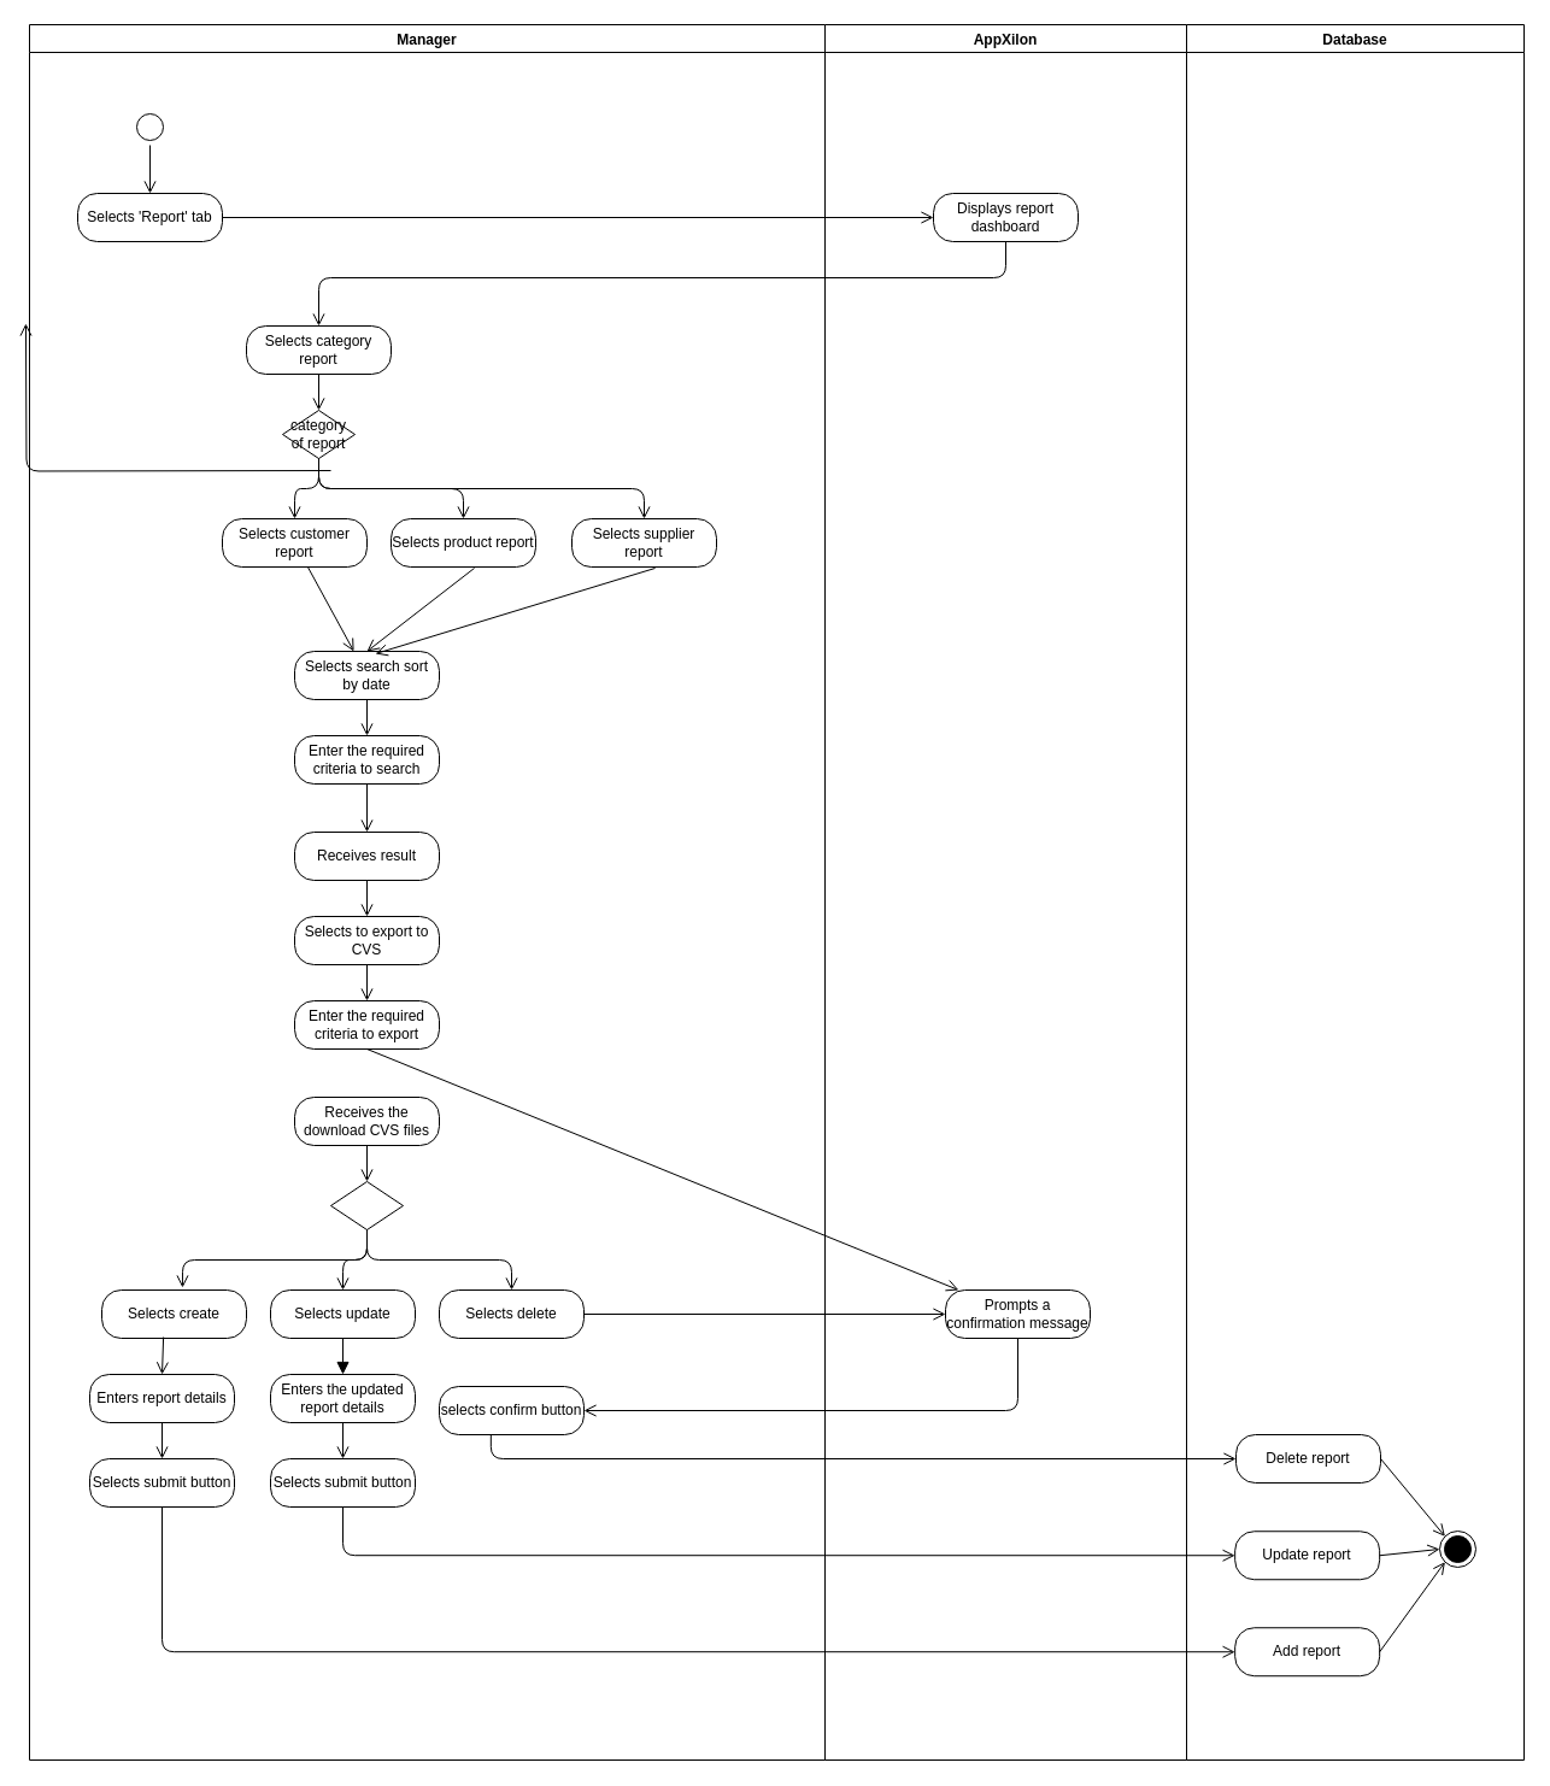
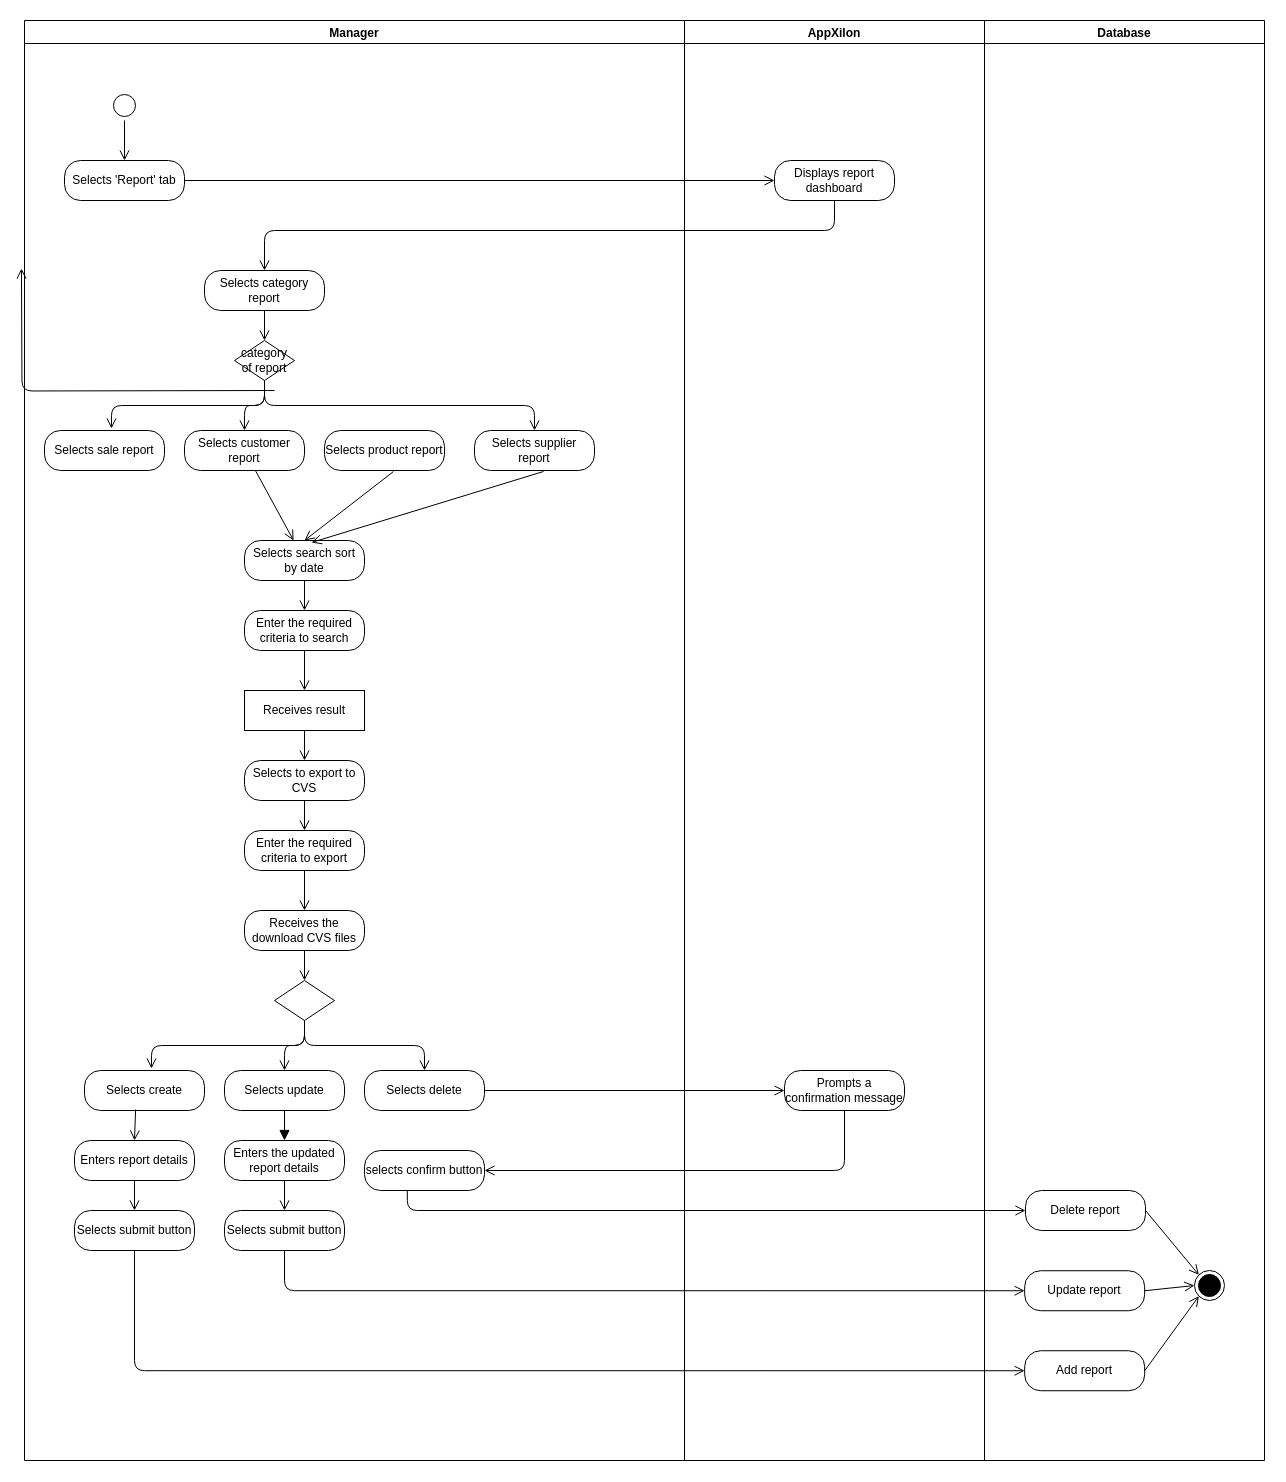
  <mxCell id="0" />
  <mxCell id="1" parent="0" />
  <mxCell id="2" value="AppXilon" style="swimlane;" vertex="1" parent="1"><mxGeometry x="684" y="20" width="300" height="1440" as="geometry" /></mxCell>
  <mxCell id="3" value="Displays report dashboard" style="rounded=1;whiteSpace=wrap;html=1;arcSize=40;fontColor=#000000;fillColor=#FFFFFF;" vertex="1" parent="2"><mxGeometry x="90" y="140" width="120" height="40" as="geometry" /></mxCell>
  <mxCell id="4" value="Prompts a confirmation message" style="rounded=1;whiteSpace=wrap;html=1;arcSize=40;fontColor=#000000;fillColor=#FFFFFF;" vertex="1" parent="2"><mxGeometry x="100" y="1050" width="120" height="40" as="geometry" /></mxCell>
  <mxCell id="5" value="Manager" style="swimlane;fillColor=#FFFFFF;" vertex="1" parent="1"><mxGeometry x="24" y="20" width="660" height="1440" as="geometry" /></mxCell>
  <mxCell id="6" value="" style="ellipse;html=1;shape=startState;fillColor=#FFFFFF;" vertex="1" parent="5"><mxGeometry x="85" y="70" width="30" height="30" as="geometry" /></mxCell>
  <mxCell id="7" value="" style="edgeStyle=orthogonalEdgeStyle;html=1;verticalAlign=bottom;endArrow=open;endSize=8;" edge="1" parent="5" source="6" target="8"><mxGeometry relative="1" as="geometry"><mxPoint x="100" y="160" as="targetPoint" /></mxGeometry></mxCell>
  <mxCell id="8" value="Selects 'Report' tab" style="rounded=1;whiteSpace=wrap;html=1;arcSize=40;fontColor=#000000;fillColor=#FFFFFF;" vertex="1" parent="5"><mxGeometry x="40" y="140" width="120" height="40" as="geometry" /></mxCell>
  <mxCell id="9" value="Selects category report" style="rounded=1;whiteSpace=wrap;html=1;arcSize=40;fontColor=#000000;fillColor=#FFFFFF;" vertex="1" parent="5"><mxGeometry x="180" y="250" width="120" height="40" as="geometry" /></mxCell>
  <mxCell id="10" value="Enter the required criteria to search" style="rounded=1;whiteSpace=wrap;html=1;arcSize=40;fontColor=#000000;fillColor=#FFFFFF;" vertex="1" parent="5"><mxGeometry x="220" y="590" width="120" height="40" as="geometry" /></mxCell>
  <mxCell id="11" value="category of report" style="rhombus;whiteSpace=wrap;html=1;" vertex="1" parent="5"><mxGeometry x="210" y="320" width="60" height="40" as="geometry" /></mxCell>
  <mxCell id="12" value="" style="edgeStyle=orthogonalEdgeStyle;html=1;verticalAlign=bottom;endArrow=open;endSize=8;exitX=0.5;exitY=1;exitDx=0;exitDy=0;entryX=0.5;entryY=0;entryDx=0;entryDy=0;" edge="1" parent="5" source="9" target="11"><mxGeometry relative="1" as="geometry"><mxPoint x="100" y="330" as="targetPoint" /><mxPoint x="170" y="170" as="sourcePoint" /></mxGeometry></mxCell>
  <mxCell id="13" value="Selects product report" style="rounded=1;whiteSpace=wrap;html=1;arcSize=40;fontColor=#000000;fillColor=#FFFFFF;" vertex="1" parent="5"><mxGeometry x="300" y="410" width="120" height="40" as="geometry" /></mxCell>
- <mxCell id="14" value="" style="edgeStyle=orthogonalEdgeStyle;html=1;verticalAlign=bottom;endArrow=open;endSize=8;exitX=0.5;exitY=1;exitDx=0;exitDy=0;" edge="1" parent="5" source="11" target="13"><mxGeometry relative="1" as="geometry"><mxPoint x="106.96" y="428" as="targetPoint" /><mxPoint x="120" y="380" as="sourcePoint" /></mxGeometry></mxCell>
  <mxCell id="15" value="Selects search sort by date" style="rounded=1;whiteSpace=wrap;html=1;arcSize=40;fontColor=#000000;fillColor=#FFFFFF;" vertex="1" parent="5"><mxGeometry x="220" y="520" width="120" height="40" as="geometry" /></mxCell>
  <mxCell id="16" value="" style="html=1;verticalAlign=bottom;endArrow=open;endSize=8;entryX=0.5;entryY=0;entryDx=0;entryDy=0;" edge="1" parent="5" source="15" target="10"><mxGeometry relative="1" as="geometry"><mxPoint x="90" y="700" as="targetPoint" /><mxPoint x="99.5" y="630" as="sourcePoint" /></mxGeometry></mxCell>
  <mxCell id="17" value="" style="html=1;verticalAlign=bottom;endArrow=open;endSize=8;exitX=0.575;exitY=1.025;exitDx=0;exitDy=0;exitPerimeter=0;entryX=0.5;entryY=0;entryDx=0;entryDy=0;" edge="1" parent="5" source="13" target="15"><mxGeometry relative="1" as="geometry"><mxPoint x="290" y="570" as="targetPoint" /><mxPoint x="140" y="400" as="sourcePoint" /></mxGeometry></mxCell>
  <mxCell id="18" value="Enters the updated report details" style="rounded=1;whiteSpace=wrap;html=1;arcSize=40;fontColor=#000000;fillColor=#FFFFFF;" vertex="1" parent="5"><mxGeometry x="200" y="1120" width="120" height="40" as="geometry" /></mxCell>
  <mxCell id="19" value="selects confirm button" style="rounded=1;whiteSpace=wrap;html=1;arcSize=40;fontColor=#000000;fillColor=#FFFFFF;" vertex="1" parent="5"><mxGeometry x="340" y="1130" width="120" height="40" as="geometry" /></mxCell>
  <mxCell id="20" value="Selects submit button" style="rounded=1;whiteSpace=wrap;html=1;arcSize=40;fontColor=#000000;fillColor=#FFFFFF;" vertex="1" parent="5"><mxGeometry x="50" y="1190" width="120" height="40" as="geometry" /></mxCell>
  <mxCell id="21" value="Database" style="swimlane;" vertex="1" parent="1"><mxGeometry x="984" y="20" width="280" height="1440" as="geometry" /></mxCell>
  <mxCell id="22" value="Update report" style="rounded=1;whiteSpace=wrap;html=1;arcSize=40;fontColor=#000000;fillColor=#FFFFFF;" vertex="1" parent="21"><mxGeometry x="40.16" y="1250.24" width="120" height="40" as="geometry" /></mxCell>
  <mxCell id="23" value="" style="ellipse;html=1;shape=endState;fillColor=#000000;" vertex="1" parent="21"><mxGeometry x="210" y="1250" width="30" height="30" as="geometry" /></mxCell>
  <mxCell id="24" value="" style="html=1;verticalAlign=bottom;endArrow=open;endSize=8;exitX=1;exitY=0.5;exitDx=0;exitDy=0;entryX=0;entryY=0.5;entryDx=0;entryDy=0;" edge="1" parent="21" source="22" target="23"><mxGeometry relative="1" as="geometry"><mxPoint x="224.393" y="1264.393" as="targetPoint" /><mxPoint x="171" y="1200" as="sourcePoint" /></mxGeometry></mxCell>
  <mxCell id="25" value="" style="edgeStyle=orthogonalEdgeStyle;html=1;verticalAlign=bottom;endArrow=open;endSize=8;exitX=0.5;exitY=1;exitDx=0;exitDy=0;entryX=0.5;entryY=0;entryDx=0;entryDy=0;" edge="1" parent="1" source="3" target="9"><mxGeometry relative="1" as="geometry"><mxPoint x="568" y="170" as="targetPoint" /><Array as="points"><mxPoint x="834" y="230" /><mxPoint x="264" y="230" /></Array></mxGeometry></mxCell>
  <mxCell id="26" value="" style="edgeStyle=orthogonalEdgeStyle;html=1;verticalAlign=bottom;endArrow=open;endSize=8;exitX=1;exitY=0.5;exitDx=0;exitDy=0;entryX=0;entryY=0.5;entryDx=0;entryDy=0;" edge="1" parent="1" source="8" target="3"><mxGeometry relative="1" as="geometry"><mxPoint x="314" y="170" as="targetPoint" /></mxGeometry></mxCell>
+ <mxCell id="27" value="Selects sale report" style="rounded=1;whiteSpace=wrap;html=1;arcSize=40;fontColor=#000000;fillColor=#FFFFFF;" vertex="1" parent="1"><mxGeometry x="44" y="430" width="120" height="40" as="geometry" /></mxCell>
  <mxCell id="28" value="Selects customer report" style="rounded=1;whiteSpace=wrap;html=1;arcSize=40;fontColor=#000000;fillColor=#FFFFFF;" vertex="1" parent="1"><mxGeometry x="184" y="430" width="120" height="40" as="geometry" /></mxCell>
+ <mxCell id="29" value="" style="edgeStyle=orthogonalEdgeStyle;html=1;verticalAlign=bottom;endArrow=open;endSize=8;exitX=0.5;exitY=1;exitDx=0;exitDy=0;entryX=0.558;entryY=-0.05;entryDx=0;entryDy=0;entryPerimeter=0;" edge="1" parent="1" source="11" target="27"><mxGeometry relative="1" as="geometry"><mxPoint x="134" y="350" as="targetPoint" /><mxPoint x="134" y="320" as="sourcePoint" /></mxGeometry></mxCell>
  <mxCell id="30" value="" style="edgeStyle=orthogonalEdgeStyle;html=1;verticalAlign=bottom;endArrow=open;endSize=8;exitX=0.5;exitY=1;exitDx=0;exitDy=0;entryX=0.5;entryY=0;entryDx=0;entryDy=0;" edge="1" parent="1" source="11" target="28"><mxGeometry relative="1" as="geometry"><mxPoint x="120.96" y="438" as="targetPoint" /><mxPoint x="134" y="390" as="sourcePoint" /></mxGeometry></mxCell>
  <mxCell id="31" value="" style="html=1;verticalAlign=bottom;endArrow=open;endSize=8;" edge="1" parent="1" source="28" target="15"><mxGeometry relative="1" as="geometry"><mxPoint x="324" y="600" as="targetPoint" /><mxPoint x="154" y="410" as="sourcePoint" /></mxGeometry></mxCell>
  <mxCell id="32" value="Selects supplier report" style="rounded=1;whiteSpace=wrap;html=1;arcSize=40;fontColor=#000000;fillColor=#FFFFFF;" vertex="1" parent="1"><mxGeometry x="474" y="430" width="120" height="40" as="geometry" /></mxCell>
  <mxCell id="33" value="" style="edgeStyle=orthogonalEdgeStyle;html=1;verticalAlign=bottom;endArrow=open;endSize=8;exitX=0.5;exitY=1;exitDx=0;exitDy=0;" edge="1" parent="1" target="32" source="11"><mxGeometry relative="1" as="geometry"><mxPoint x="160.96" y="258" as="targetPoint" /><mxPoint x="414" y="380" as="sourcePoint" /></mxGeometry></mxCell>
  <mxCell id="34" value="" style="html=1;verticalAlign=bottom;endArrow=open;endSize=8;exitX=0.575;exitY=1.025;exitDx=0;exitDy=0;exitPerimeter=0;entryX=0.558;entryY=0.05;entryDx=0;entryDy=0;entryPerimeter=0;" edge="1" parent="1" source="32" target="15"><mxGeometry relative="1" as="geometry"><mxPoint x="334" y="620" as="targetPoint" /><mxPoint x="314" y="420" as="sourcePoint" /></mxGeometry></mxCell>
- <mxCell id="35" value="Receives result" style="rounded=1;whiteSpace=wrap;html=1;arcSize=40;fontColor=#000000;fillColor=#FFFFFF;" vertex="1" parent="1"><mxGeometry x="244" y="690" width="120" height="40" as="geometry" /></mxCell>
+ <mxCell id="35" value="Receives result" style="whiteSpace=wrap;html=1;arcSize=40;fontColor=#000000;fillColor=#FFFFFF;rounded=0;" vertex="1" parent="1"><mxGeometry x="244" y="690" width="120" height="40" as="geometry" /></mxCell>
  <mxCell id="36" value="" style="html=1;verticalAlign=bottom;endArrow=open;endSize=8;entryX=0.5;entryY=0;entryDx=0;entryDy=0;" edge="1" parent="1" source="35" target="38"><mxGeometry relative="1" as="geometry"><mxPoint x="304" y="760" as="targetPoint" /><mxPoint x="3.5" y="610" as="sourcePoint" /></mxGeometry></mxCell>
  <mxCell id="37" value="" style="html=1;verticalAlign=bottom;endArrow=open;endSize=8;entryX=0.5;entryY=0;entryDx=0;entryDy=0;exitX=0.5;exitY=1;exitDx=0;exitDy=0;" edge="1" parent="1" source="10" target="35"><mxGeometry relative="1" as="geometry"><mxPoint x="314" y="620" as="targetPoint" /><mxPoint x="314" y="590" as="sourcePoint" /></mxGeometry></mxCell>
  <mxCell id="38" value="Selects to export to CVS" style="rounded=1;whiteSpace=wrap;html=1;arcSize=40;fontColor=#000000;fillColor=#FFFFFF;" vertex="1" parent="1"><mxGeometry x="244" y="760" width="120" height="40" as="geometry" /></mxCell>
  <mxCell id="39" value="" style="html=1;verticalAlign=bottom;endArrow=open;endSize=8;entryX=0.5;entryY=0;entryDx=0;entryDy=0;" edge="1" parent="1" source="38" target="40"><mxGeometry relative="1" as="geometry"><mxPoint x="304" y="830" as="targetPoint" /><mxPoint x="3.5" y="680" as="sourcePoint" /></mxGeometry></mxCell>
  <mxCell id="40" value="Enter the required criteria to export" style="rounded=1;whiteSpace=wrap;html=1;arcSize=40;fontColor=#000000;fillColor=#FFFFFF;" vertex="1" parent="1"><mxGeometry x="244" y="830" width="120" height="40" as="geometry" /></mxCell>
  <mxCell id="41" value="Receives the download CVS files" style="rounded=1;whiteSpace=wrap;html=1;arcSize=40;fontColor=#000000;fillColor=#FFFFFF;" vertex="1" parent="1"><mxGeometry x="244" y="910" width="120" height="40" as="geometry" /></mxCell>
  <mxCell id="42" value="" style="html=1;verticalAlign=bottom;endArrow=open;endSize=8;entryX=0.5;entryY=0;entryDx=0;entryDy=0;" edge="1" parent="1" source="41" target="45"><mxGeometry relative="1" as="geometry"><mxPoint x="304" y="980" as="targetPoint" /><mxPoint x="3.5" y="830" as="sourcePoint" /></mxGeometry></mxCell>
- <mxCell id="43" value="" style="html=1;verticalAlign=bottom;endArrow=open;endSize=8;exitX=0.5;exitY=1;exitDx=0;exitDy=0;" edge="1" parent="1" source="40" target="4"><mxGeometry relative="1" as="geometry"><mxPoint x="314" y="840" as="targetPoint" /><mxPoint x="314" y="810" as="sourcePoint" /></mxGeometry></mxCell>
+ <mxCell id="43" value="" style="html=1;verticalAlign=bottom;endArrow=open;endSize=8;entryX=0.5;entryY=0;entryDx=0;entryDy=0;exitX=0.5;exitY=1;exitDx=0;exitDy=0;" edge="1" parent="1" source="40" target="41"><mxGeometry relative="1" as="geometry"><mxPoint x="314" y="840" as="targetPoint" /><mxPoint x="314" y="810" as="sourcePoint" /></mxGeometry></mxCell>
  <mxCell id="44" value="" style="edgeStyle=orthogonalEdgeStyle;html=1;verticalAlign=bottom;endArrow=open;endSize=8;exitX=0.5;exitY=1;exitDx=0;exitDy=0;" edge="1" parent="1"><mxGeometry relative="1" as="geometry"><mxPoint x="20.96" y="268" as="targetPoint" /><mxPoint x="274" y="390" as="sourcePoint" /></mxGeometry></mxCell>
  <mxCell id="45" value="" style="rhombus;whiteSpace=wrap;html=1;" vertex="1" parent="1"><mxGeometry x="274" y="980" width="60" height="40" as="geometry" /></mxCell>
  <mxCell id="46" value="Selects delete" style="rounded=1;whiteSpace=wrap;html=1;arcSize=40;fontColor=#000000;fillColor=#FFFFFF;" vertex="1" parent="1"><mxGeometry x="364" y="1070" width="120" height="40" as="geometry" /></mxCell>
  <mxCell id="47" value="" style="edgeStyle=orthogonalEdgeStyle;html=1;verticalAlign=bottom;endArrow=open;endSize=8;exitX=0.5;exitY=1;exitDx=0;exitDy=0;" edge="1" parent="1" source="45" target="46"><mxGeometry relative="1" as="geometry"><mxPoint x="50.96" y="898" as="targetPoint" /><mxPoint x="64" y="850" as="sourcePoint" /></mxGeometry></mxCell>
  <mxCell id="48" value="Selects create" style="rounded=1;whiteSpace=wrap;html=1;arcSize=40;fontColor=#000000;fillColor=#FFFFFF;" vertex="1" parent="1"><mxGeometry x="84" y="1070" width="120" height="40" as="geometry" /></mxCell>
  <mxCell id="49" value="Selects update" style="rounded=1;whiteSpace=wrap;html=1;arcSize=40;fontColor=#000000;fillColor=#FFFFFF;" vertex="1" parent="1"><mxGeometry x="224" y="1070" width="120" height="40" as="geometry" /></mxCell>
  <mxCell id="50" value="" style="edgeStyle=orthogonalEdgeStyle;html=1;verticalAlign=bottom;endArrow=open;endSize=8;exitX=0.5;exitY=1;exitDx=0;exitDy=0;entryX=0.558;entryY=-0.05;entryDx=0;entryDy=0;entryPerimeter=0;" edge="1" parent="1" source="45" target="48"><mxGeometry relative="1" as="geometry"><mxPoint x="174" y="990" as="targetPoint" /><mxPoint x="174" y="960" as="sourcePoint" /></mxGeometry></mxCell>
  <mxCell id="51" value="" style="edgeStyle=orthogonalEdgeStyle;html=1;verticalAlign=bottom;endArrow=open;endSize=8;exitX=0.5;exitY=1;exitDx=0;exitDy=0;entryX=0.5;entryY=0;entryDx=0;entryDy=0;" edge="1" parent="1" source="45" target="49"><mxGeometry relative="1" as="geometry"><mxPoint x="160.96" y="1078" as="targetPoint" /><mxPoint x="174" y="1030" as="sourcePoint" /></mxGeometry></mxCell>
  <mxCell id="52" value="" style="html=1;verticalAlign=bottom;endArrow=open;endSize=8;entryX=0.5;entryY=0;entryDx=0;entryDy=0;exitX=0.426;exitY=0.975;exitDx=0;exitDy=0;exitPerimeter=0;" edge="1" parent="1" target="53" source="48"><mxGeometry relative="1" as="geometry"><mxPoint x="134" y="1140" as="targetPoint" /><mxPoint x="134" y="1110" as="sourcePoint" /></mxGeometry></mxCell>
  <mxCell id="53" value="Enters report details" style="rounded=1;whiteSpace=wrap;html=1;arcSize=40;fontColor=#000000;fillColor=#FFFFFF;" vertex="1" parent="1"><mxGeometry x="74" y="1140" width="120" height="40" as="geometry" /></mxCell>
  <mxCell id="54" value="" style="html=1;verticalAlign=bottom;endArrow=open;endSize=8;" edge="1" parent="1" source="53" target="20"><mxGeometry relative="1" as="geometry"><mxPoint x="134" y="1210" as="targetPoint" /><mxPoint x="-166.5" y="1060" as="sourcePoint" /></mxGeometry></mxCell>
  <mxCell id="55" value="" style="html=1;verticalAlign=bottom;endArrow=open;endSize=8;" edge="1" parent="1" target="4" source="46"><mxGeometry relative="1" as="geometry"><mxPoint x="424" y="1140" as="targetPoint" /><mxPoint x="424" y="1110" as="sourcePoint" /></mxGeometry></mxCell>
  <mxCell id="56" value="" style="html=1;verticalAlign=bottom;endArrow=open;endSize=8;entryX=1;entryY=0.5;entryDx=0;entryDy=0;edgeStyle=orthogonalEdgeStyle;" edge="1" parent="1" source="4" target="19"><mxGeometry relative="1" as="geometry"><mxPoint x="424" y="1210" as="targetPoint" /><mxPoint x="123.5" y="1060" as="sourcePoint" /><Array as="points"><mxPoint x="844" y="1170" /></Array></mxGeometry></mxCell>
  <mxCell id="57" value="" style="html=1;verticalAlign=bottom;endArrow=block;endSize=8;entryX=0.5;entryY=0;entryDx=0;entryDy=0;exitX=0.5;exitY=1;exitDx=0;exitDy=0;" edge="1" parent="1" target="18" source="49"><mxGeometry relative="1" as="geometry"><mxPoint x="284" y="1140" as="targetPoint" /><mxPoint x="284" y="1110" as="sourcePoint" /></mxGeometry></mxCell>
  <mxCell id="58" value="Selects submit button" style="rounded=1;whiteSpace=wrap;html=1;arcSize=40;fontColor=#000000;fillColor=#FFFFFF;" vertex="1" parent="1"><mxGeometry x="224" y="1210" width="120" height="40" as="geometry" /></mxCell>
  <mxCell id="59" value="Delete report" style="rounded=1;whiteSpace=wrap;html=1;arcSize=40;fontColor=#000000;fillColor=#FFFFFF;" vertex="1" parent="1"><mxGeometry x="1025" y="1190" width="120" height="40" as="geometry" /></mxCell>
  <mxCell id="60" value="" style="html=1;verticalAlign=bottom;endArrow=open;endSize=8;" edge="1" parent="1" source="18" target="58"><mxGeometry relative="1" as="geometry"><mxPoint x="284" y="1210" as="targetPoint" /><mxPoint x="-16.5" y="1060" as="sourcePoint" /></mxGeometry></mxCell>
  <mxCell id="61" value="" style="html=1;verticalAlign=bottom;endArrow=open;endSize=8;exitX=0.357;exitY=0.996;exitDx=0;exitDy=0;exitPerimeter=0;entryX=0;entryY=0.5;entryDx=0;entryDy=0;edgeStyle=orthogonalEdgeStyle;" edge="1" parent="1" source="19" target="59"><mxGeometry relative="1" as="geometry"><mxPoint x="704" y="1220" as="targetPoint" /><mxPoint x="404" y="1220" as="sourcePoint" /></mxGeometry></mxCell>
  <mxCell id="62" value="Add report" style="rounded=1;whiteSpace=wrap;html=1;arcSize=40;fontColor=#000000;fillColor=#FFFFFF;" vertex="1" parent="1"><mxGeometry x="1024.16" y="1350.24" width="120" height="40" as="geometry" /></mxCell>
  <mxCell id="63" value="" style="html=1;verticalAlign=bottom;endArrow=open;endSize=8;exitX=0.5;exitY=1;exitDx=0;exitDy=0;entryX=0;entryY=0.5;entryDx=0;entryDy=0;edgeStyle=orthogonalEdgeStyle;" edge="1" parent="1" target="62" source="20"><mxGeometry relative="1" as="geometry"><mxPoint x="703.16" y="1380.24" as="targetPoint" /><mxPoint x="406" y="1350.08" as="sourcePoint" /></mxGeometry></mxCell>
  <mxCell id="64" value="" style="html=1;verticalAlign=bottom;endArrow=open;endSize=8;exitX=0.5;exitY=1;exitDx=0;exitDy=0;entryX=0;entryY=0.5;entryDx=0;entryDy=0;edgeStyle=orthogonalEdgeStyle;" edge="1" parent="1" target="22" source="58"><mxGeometry relative="1" as="geometry"><mxPoint x="703.16" y="1300.24" as="targetPoint" /><mxPoint x="406" y="1270.08" as="sourcePoint" /></mxGeometry></mxCell>
  <mxCell id="65" value="" style="html=1;verticalAlign=bottom;endArrow=open;endSize=8;exitX=1;exitY=0.5;exitDx=0;exitDy=0;entryX=0;entryY=0;entryDx=0;entryDy=0;" edge="1" parent="1" source="59" target="23"><mxGeometry relative="1" as="geometry"><mxPoint x="1454" y="1209.41" as="targetPoint" /><mxPoint x="1154" y="1209.41" as="sourcePoint" /></mxGeometry></mxCell>
  <mxCell id="66" value="" style="html=1;verticalAlign=bottom;endArrow=open;endSize=8;exitX=1;exitY=0.5;exitDx=0;exitDy=0;entryX=0;entryY=1;entryDx=0;entryDy=0;" edge="1" parent="1" source="62" target="23"><mxGeometry relative="1" as="geometry"><mxPoint x="1218.393" y="1294.393" as="targetPoint" /><mxPoint x="1165" y="1230" as="sourcePoint" /></mxGeometry></mxCell>
